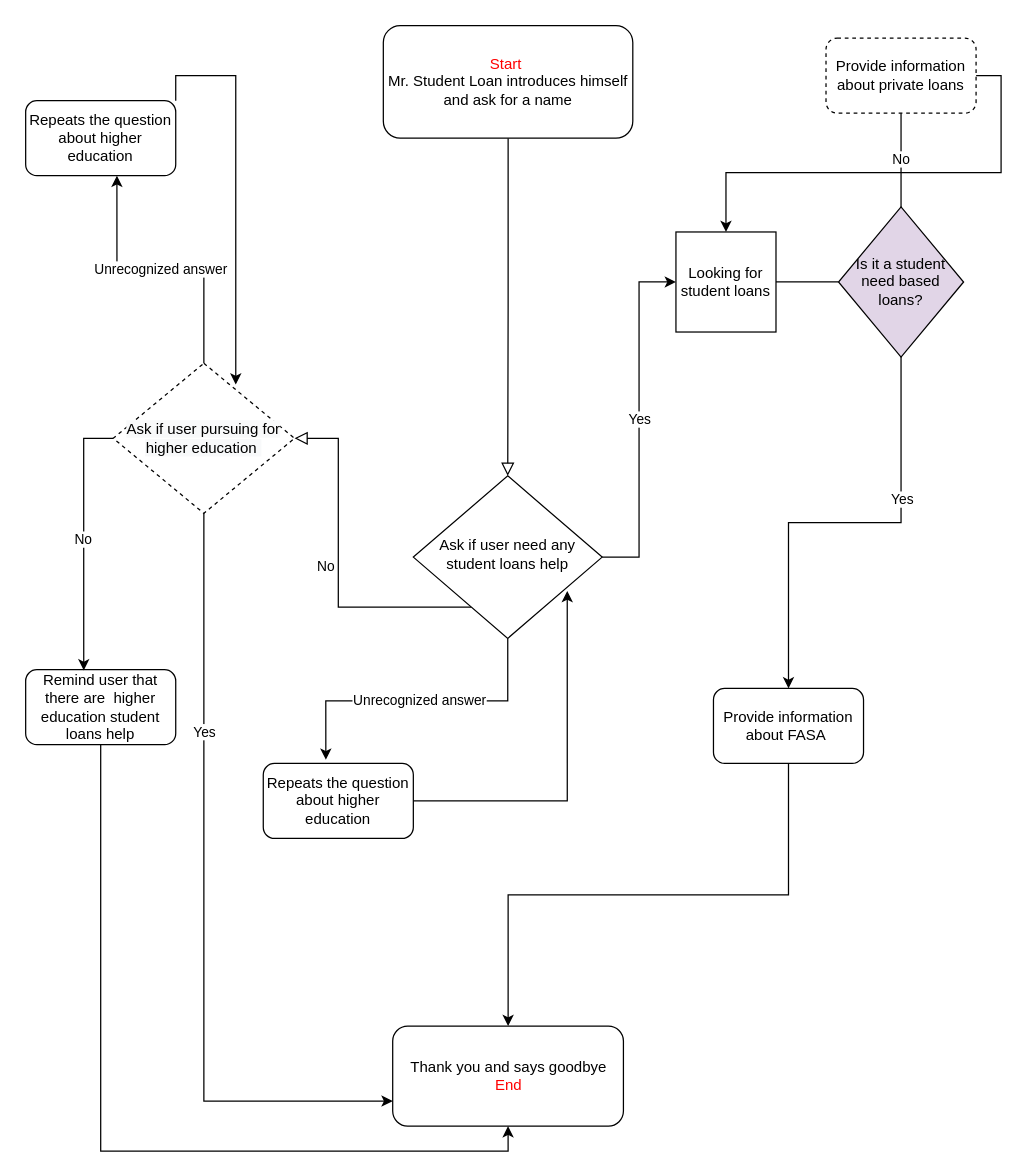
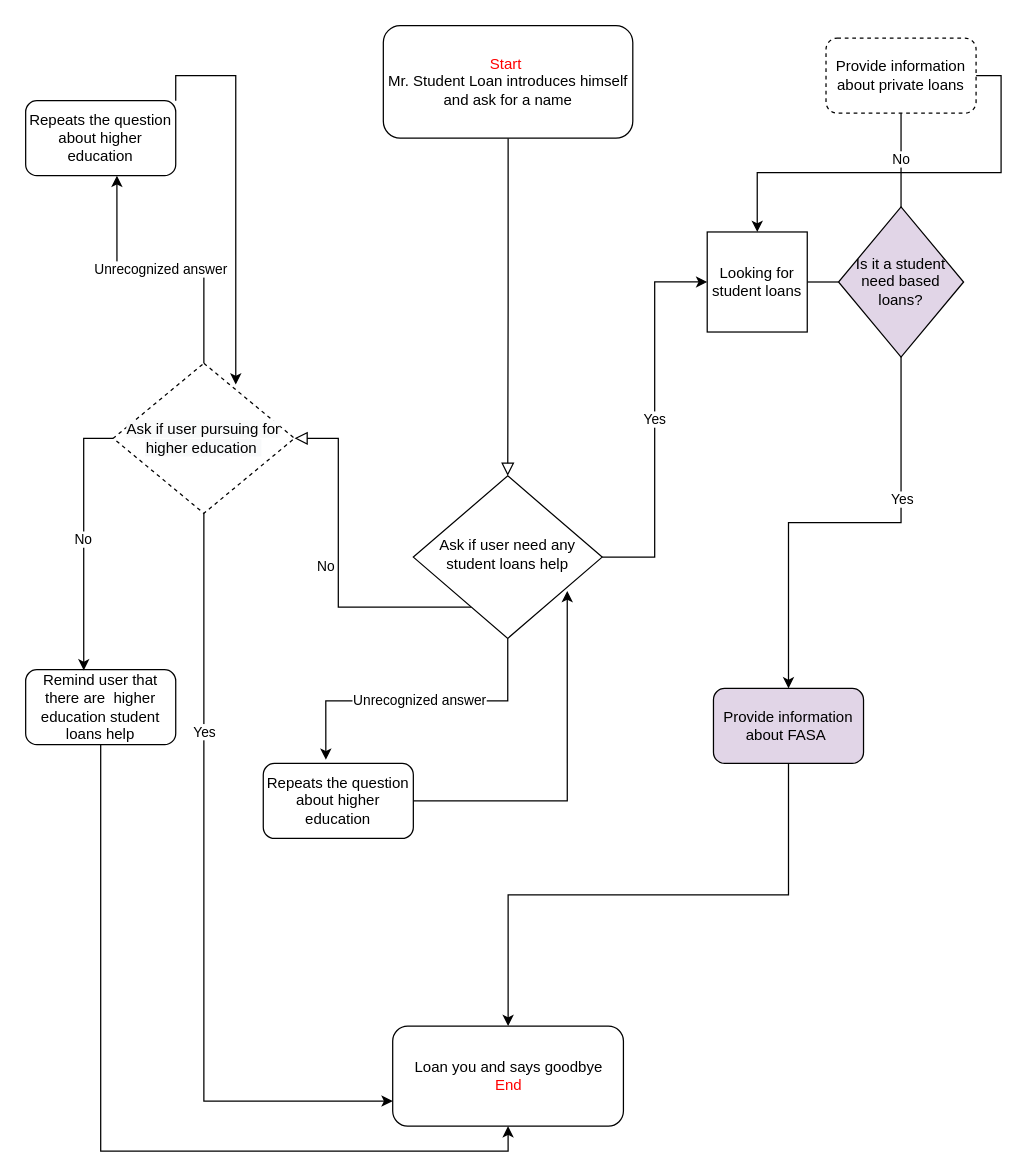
  <mxCell id="0" />
  <mxCell id="1" parent="0" />
  <mxCell id="2" value="" style="rounded=0;html=1;jettySize=auto;orthogonalLoop=1;fontSize=11;endArrow=block;endFill=0;endSize=8;strokeWidth=1;shadow=0;labelBackgroundColor=none;edgeStyle=orthogonalEdgeStyle;" parent="1" source="3" target="7" edge="1"><mxGeometry relative="1" as="geometry" /></mxCell>
  <mxCell id="3" value="&lt;font color=&quot;#ff0000&quot;&gt;Start&amp;nbsp;&lt;/font&gt;&lt;br&gt;Mr. Student Loan introduces himself and ask for a name" style="rounded=1;whiteSpace=wrap;html=1;fontSize=12;glass=0;strokeWidth=1;shadow=0;" parent="1" vertex="1"><mxGeometry x="306" y="20" width="199.5" height="90" as="geometry" /></mxCell>
  <mxCell id="4" value="No" style="edgeStyle=orthogonalEdgeStyle;rounded=0;html=1;jettySize=auto;orthogonalLoop=1;fontSize=11;endArrow=block;endFill=0;endSize=8;strokeWidth=1;shadow=0;labelBackgroundColor=none;entryX=1;entryY=0.5;entryDx=0;entryDy=0;" parent="1" source="7" target="15" edge="1"><mxGeometry y="10" relative="1" as="geometry"><mxPoint as="offset" /><mxPoint x="270" y="225" as="targetPoint" /><Array as="points"><mxPoint x="270" y="485" /><mxPoint x="270" y="350" /></Array></mxGeometry></mxCell>
  <mxCell id="5" value="Yes" style="edgeStyle=orthogonalEdgeStyle;rounded=0;orthogonalLoop=1;jettySize=auto;html=1;exitX=1;exitY=0.5;exitDx=0;exitDy=0;entryX=0;entryY=0.5;entryDx=0;entryDy=0;" parent="1" source="7" target="21" edge="1"><mxGeometry relative="1" as="geometry" /></mxCell>
  <mxCell id="6" value="&#10;&#10;&lt;span style=&quot;color: rgb(0, 0, 0); font-family: helvetica; font-size: 11px; font-style: normal; font-weight: 400; letter-spacing: normal; text-align: center; text-indent: 0px; text-transform: none; word-spacing: 0px; background-color: rgb(255, 255, 255); display: inline; float: none;&quot;&gt;Unrecognized answer&lt;/span&gt;&#10;&#10;" style="edgeStyle=orthogonalEdgeStyle;rounded=0;orthogonalLoop=1;jettySize=auto;html=1;exitX=0.5;exitY=1;exitDx=0;exitDy=0;entryX=0.417;entryY=-0.05;entryDx=0;entryDy=0;entryPerimeter=0;" edge="1" parent="1" source="7" target="29"><mxGeometry relative="1" as="geometry" /></mxCell>
  <mxCell id="7" value="Ask if user need any student loans help" style="rhombus;whiteSpace=wrap;html=1;shadow=0;fontFamily=Helvetica;fontSize=12;align=center;strokeWidth=1;spacing=6;spacingTop=-4;" parent="1" vertex="1"><mxGeometry x="330" y="380" width="151" height="130" as="geometry" /></mxCell>
- <mxCell id="8" value="Thank you and says goodbye&lt;br&gt;&lt;font color=&quot;#ff0000&quot;&gt;End&lt;/font&gt;" style="rounded=1;whiteSpace=wrap;html=1;" parent="1" vertex="1"><mxGeometry x="313.5" y="820" width="184.5" height="80" as="geometry" /></mxCell>
+ <mxCell id="8" value="Loan you and says goodbye&lt;br&gt;&lt;font color=&quot;#ff0000&quot;&gt;End&lt;/font&gt;" style="rounded=1;whiteSpace=wrap;html=1;" parent="1" vertex="1"><mxGeometry x="313.5" y="820" width="184.5" height="80" as="geometry" /></mxCell>
  <mxCell id="9" style="edgeStyle=orthogonalEdgeStyle;rounded=0;orthogonalLoop=1;jettySize=auto;html=1;exitX=0.5;exitY=1;exitDx=0;exitDy=0;entryX=0.5;entryY=1;entryDx=0;entryDy=0;" parent="1" source="10" target="8" edge="1"><mxGeometry relative="1" as="geometry" /></mxCell>
  <mxCell id="10" value="Remind user that there are&amp;nbsp; higher education student loans help" style="rounded=1;whiteSpace=wrap;html=1;" parent="1" vertex="1"><mxGeometry x="20" y="535" width="120" height="60" as="geometry" /></mxCell>
  <mxCell id="11" value="Unrecognized answer" style="edgeStyle=orthogonalEdgeStyle;rounded=0;orthogonalLoop=1;jettySize=auto;html=1;exitX=0.5;exitY=0;exitDx=0;exitDy=0;entryX=0.608;entryY=1;entryDx=0;entryDy=0;entryPerimeter=0;" parent="1" source="15" target="17" edge="1"><mxGeometry relative="1" as="geometry" /></mxCell>
  <mxCell id="12" value="No" style="edgeStyle=orthogonalEdgeStyle;rounded=0;orthogonalLoop=1;jettySize=auto;html=1;exitX=0;exitY=0.5;exitDx=0;exitDy=0;entryX=0.387;entryY=0.01;entryDx=0;entryDy=0;entryPerimeter=0;" parent="1" source="15" target="10" edge="1"><mxGeometry relative="1" as="geometry" /></mxCell>
  <mxCell id="13" style="edgeStyle=orthogonalEdgeStyle;rounded=0;orthogonalLoop=1;jettySize=auto;html=1;exitX=0.5;exitY=1;exitDx=0;exitDy=0;entryX=0;entryY=0.75;entryDx=0;entryDy=0;" parent="1" source="15" target="8" edge="1"><mxGeometry relative="1" as="geometry" /></mxCell>
  <mxCell id="14" value="Yes" style="edgeLabel;html=1;align=center;verticalAlign=middle;resizable=0;points=[];" parent="13" vertex="1" connectable="0"><mxGeometry x="-0.439" relative="1" as="geometry"><mxPoint as="offset" /></mxGeometry></mxCell>
  <mxCell id="15" value="&#10;&#10;&lt;span style=&quot;color: rgb(0, 0, 0); font-family: helvetica; font-size: 12px; font-style: normal; font-weight: 400; letter-spacing: normal; text-align: center; text-indent: 0px; text-transform: none; word-spacing: 0px; background-color: rgb(248, 249, 250); display: inline; float: none;&quot;&gt;Ask if user pursuing for higher education&amp;nbsp;&lt;/span&gt;&#10;&#10;" style="rhombus;whiteSpace=wrap;html=1;dashed=1;" parent="1" vertex="1"><mxGeometry x="90" y="290" width="145" height="120" as="geometry" /></mxCell>
  <mxCell id="16" style="edgeStyle=orthogonalEdgeStyle;rounded=0;orthogonalLoop=1;jettySize=auto;html=1;exitX=1;exitY=0;exitDx=0;exitDy=0;entryX=0.676;entryY=0.142;entryDx=0;entryDy=0;entryPerimeter=0;" parent="1" source="17" target="15" edge="1"><mxGeometry relative="1" as="geometry"><mxPoint x="200" y="180" as="targetPoint" /><Array as="points"><mxPoint x="140" y="60" /><mxPoint x="188" y="60" /></Array></mxGeometry></mxCell>
  <mxCell id="17" value="Repeats the question about higher education" style="rounded=1;whiteSpace=wrap;html=1;" parent="1" vertex="1"><mxGeometry x="20" y="80" width="120" height="60" as="geometry" /></mxCell>
  <mxCell id="18" style="edgeStyle=orthogonalEdgeStyle;rounded=0;orthogonalLoop=1;jettySize=auto;html=1;exitX=1;exitY=0.5;exitDx=0;exitDy=0;" parent="1" source="19" target="21" edge="1"><mxGeometry relative="1" as="geometry" /></mxCell>
  <mxCell id="19" value="Provide information about private loans" style="rounded=1;whiteSpace=wrap;html=1;dashed=1;" parent="1" vertex="1"><mxGeometry x="660" y="30" width="120" height="60" as="geometry" /></mxCell>
  <mxCell id="20" style="edgeStyle=orthogonalEdgeStyle;rounded=0;orthogonalLoop=1;jettySize=auto;html=1;exitX=1;exitY=0.5;exitDx=0;exitDy=0;entryX=0.5;entryY=1;entryDx=0;entryDy=0;endArrow=none;" parent="1" source="21" target="25" edge="1"><mxGeometry relative="1" as="geometry" /></mxCell>
- <mxCell id="21" value="Looking for student loans" style="whiteSpace=wrap;html=1;aspect=fixed;" parent="1" vertex="1"><mxGeometry x="540" y="185" width="80" height="80" as="geometry" /></mxCell>
+ <mxCell id="21" value="Looking for student loans" style="whiteSpace=wrap;html=1;aspect=fixed;" parent="1" vertex="1"><mxGeometry x="565" y="185" width="80" height="80" as="geometry" /></mxCell>
  <mxCell id="22" value="No" style="edgeStyle=orthogonalEdgeStyle;rounded=0;orthogonalLoop=1;jettySize=auto;html=1;exitX=0;exitY=0.5;exitDx=0;exitDy=0;entryX=0.5;entryY=1;entryDx=0;entryDy=0;endArrow=none;" parent="1" source="25" target="19" edge="1"><mxGeometry relative="1" as="geometry" /></mxCell>
  <mxCell id="23" style="edgeStyle=orthogonalEdgeStyle;rounded=0;orthogonalLoop=1;jettySize=auto;html=1;exitX=1;exitY=0.5;exitDx=0;exitDy=0;entryX=0.5;entryY=0;entryDx=0;entryDy=0;" parent="1" source="25" target="27" edge="1"><mxGeometry relative="1" as="geometry" /></mxCell>
  <mxCell id="24" value="Yes" style="edgeLabel;html=1;align=center;verticalAlign=middle;resizable=0;points=[];" parent="23" vertex="1" connectable="0"><mxGeometry x="-0.363" relative="1" as="geometry"><mxPoint as="offset" /></mxGeometry></mxCell>
  <mxCell id="25" value="Is it a student need based loans?" style="rhombus;whiteSpace=wrap;html=1;direction=south;fillColor=#e1d5e7;" parent="1" vertex="1"><mxGeometry x="670" y="165" width="100" height="120" as="geometry" /></mxCell>
  <mxCell id="26" style="edgeStyle=orthogonalEdgeStyle;rounded=0;orthogonalLoop=1;jettySize=auto;html=1;exitX=0.5;exitY=1;exitDx=0;exitDy=0;" parent="1" source="27" target="8" edge="1"><mxGeometry relative="1" as="geometry" /></mxCell>
- <mxCell id="27" value="&lt;span&gt;Provide information about FASA&amp;nbsp;&lt;/span&gt;" style="rounded=1;whiteSpace=wrap;html=1;" parent="1" vertex="1"><mxGeometry x="570" y="550" width="120" height="60" as="geometry" /></mxCell>
+ <mxCell id="27" value="&lt;span&gt;Provide information about FASA&amp;nbsp;&lt;/span&gt;" style="rounded=1;whiteSpace=wrap;html=1;fillColor=#e1d5e7;" parent="1" vertex="1"><mxGeometry x="570" y="550" width="120" height="60" as="geometry" /></mxCell>
  <mxCell id="28" style="edgeStyle=orthogonalEdgeStyle;rounded=0;orthogonalLoop=1;jettySize=auto;html=1;exitX=1;exitY=0.5;exitDx=0;exitDy=0;entryX=0.815;entryY=0.708;entryDx=0;entryDy=0;entryPerimeter=0;" edge="1" parent="1" source="29" target="7"><mxGeometry relative="1" as="geometry" /></mxCell>
  <mxCell id="29" value="Repeats the question about higher education" style="rounded=1;whiteSpace=wrap;html=1;" parent="1" vertex="1"><mxGeometry x="210" y="610" width="120" height="60" as="geometry" /></mxCell>
